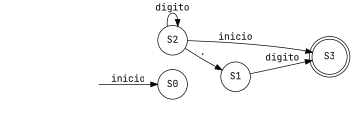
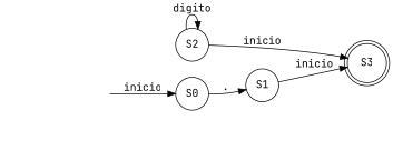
  digraph {
    fontname="JetBrains Mono"
    rankdir=LR
    node [fontname="JetBrains Mono" peripheries=1 shape=circle fontcolor=black]
    edge [color=black fontname="JetBrains Mono"]
    S3 [peripheries=2 fontcolor=""]
    secret_node [style=invis]
    S0
    S2
    S1
    secret_node -> S0 [label=inicio]
    S2 -> S3 [label=inicio]
    S2 -> S2 [label=digito]
-   S2 -> S1 [label="."]
-   S1 -> S3 [label=digito]
+   S0 -> S1 [label="."]
+   S1 -> S3 [label=inicio]
  }
